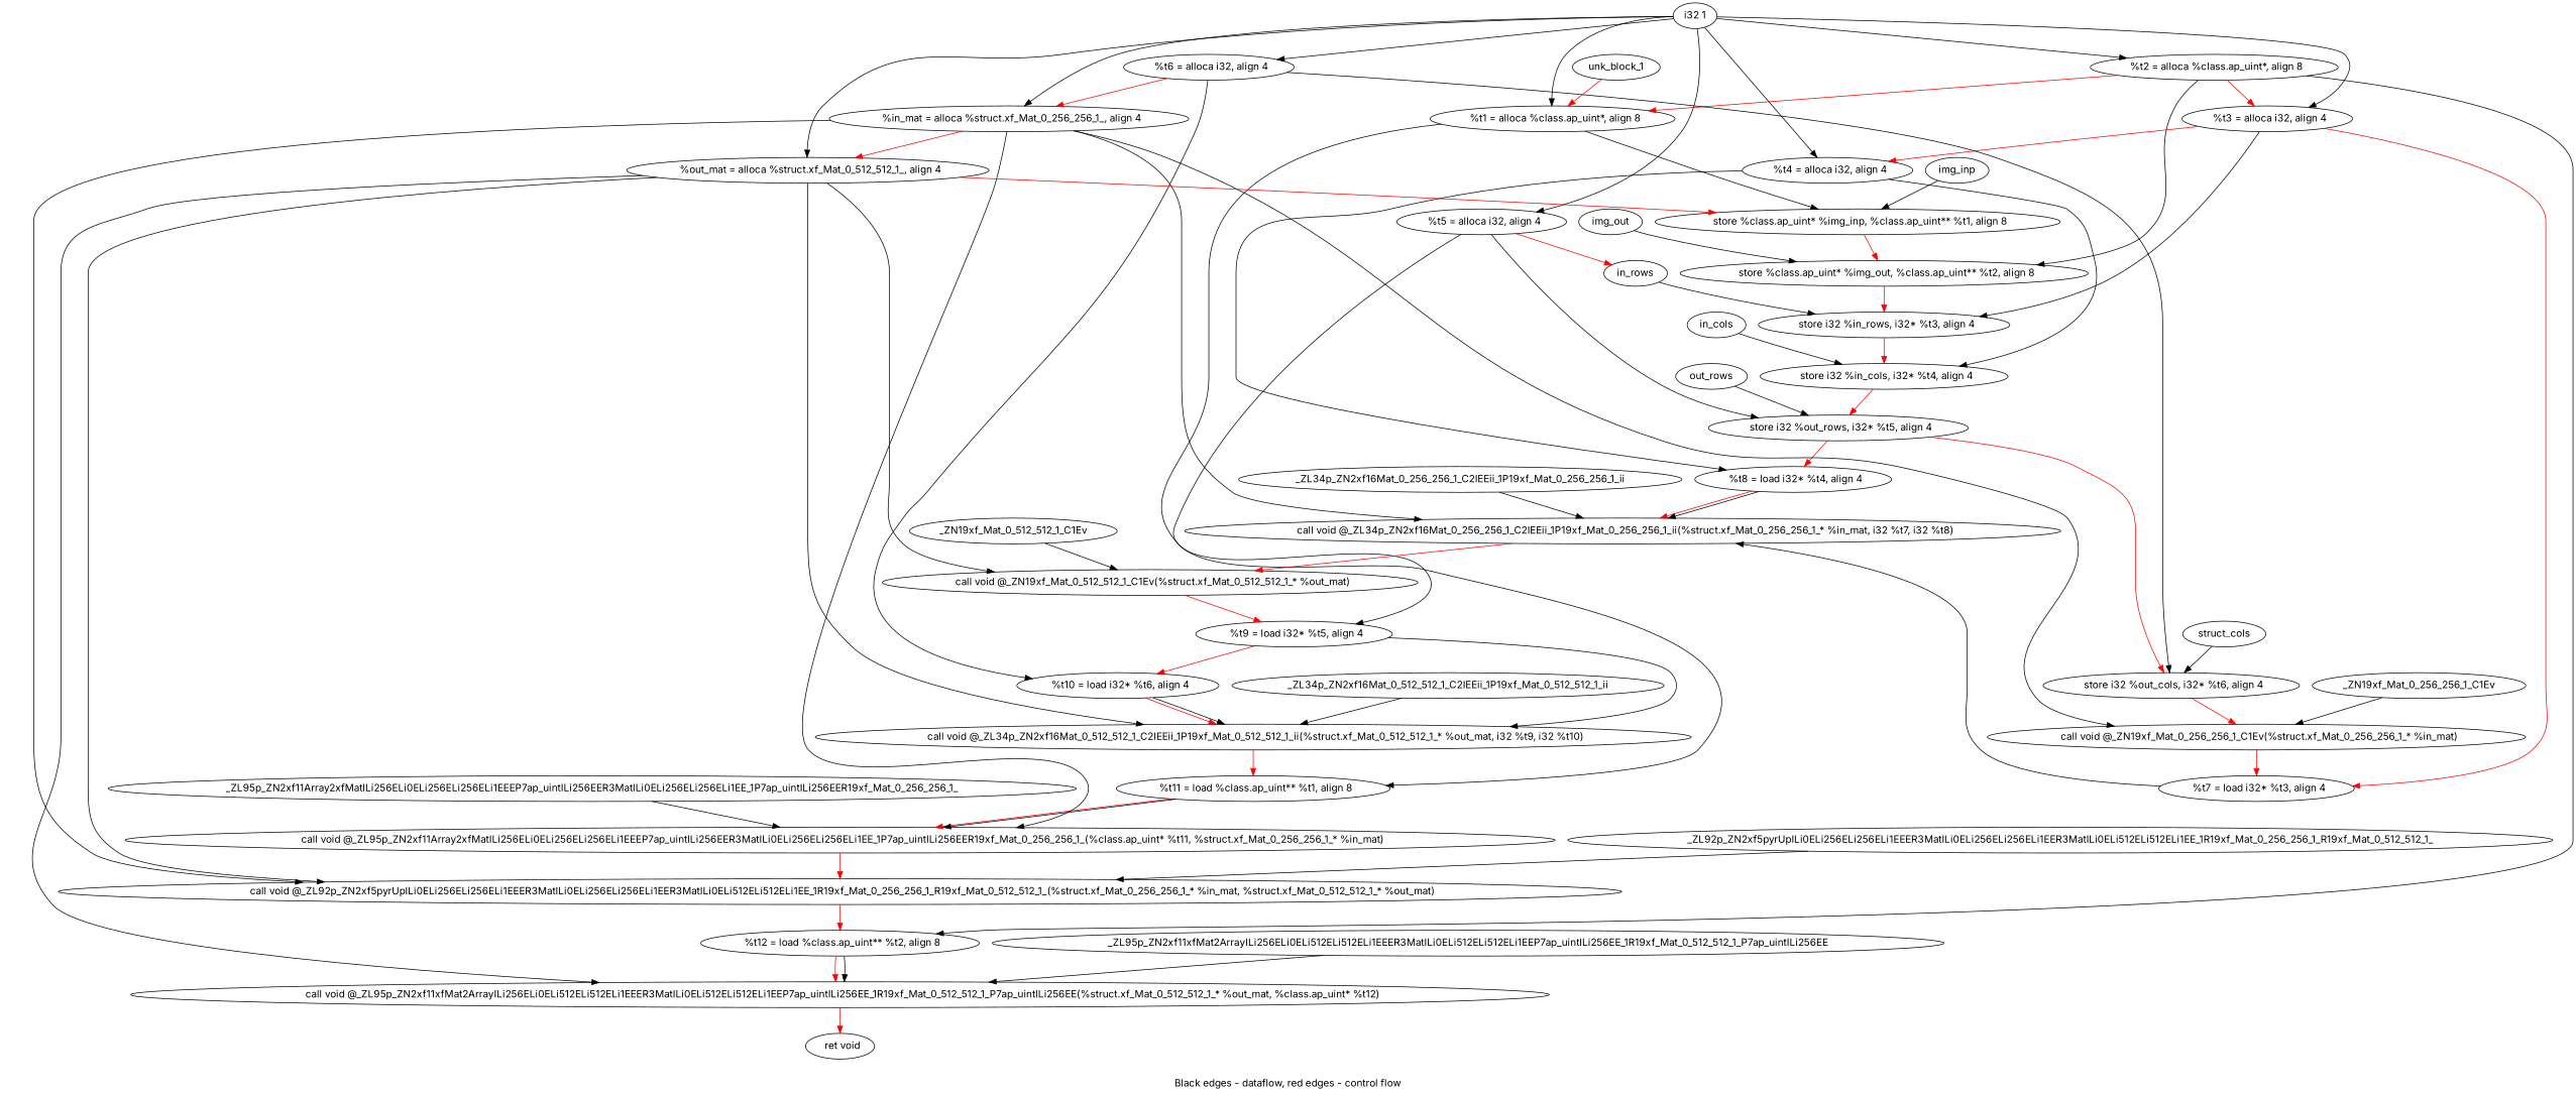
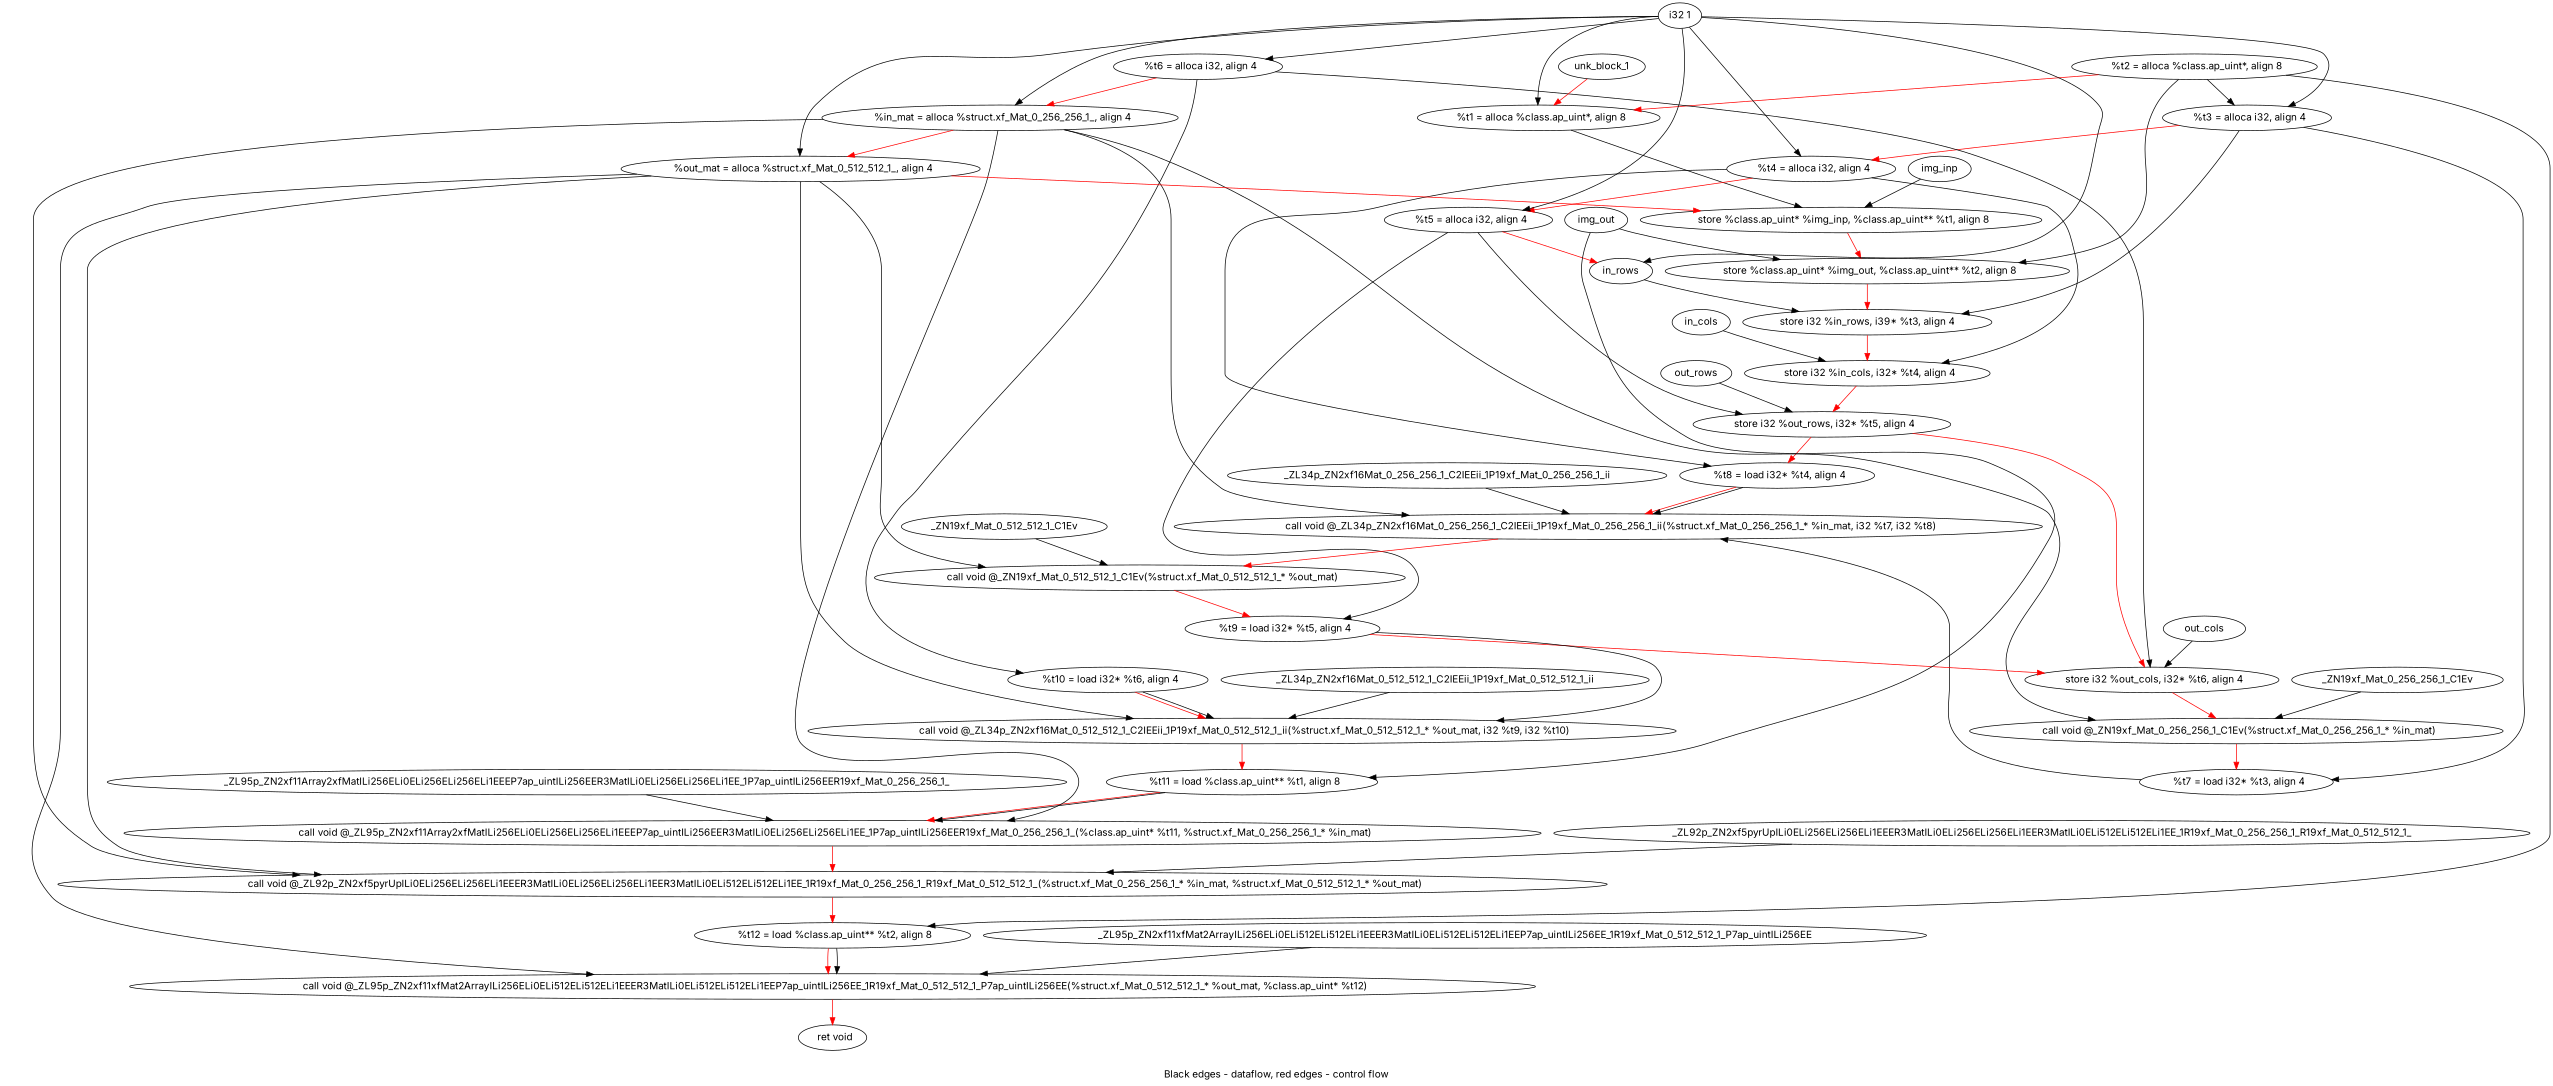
  digraph {
    compound=true
    fontname=Inter
    label="Black edges - dataflow, red edges - control flow"
    node [fontname=Inter]
    edge [fontname=Inter]
    n1 [label="  %t1 = alloca %class.ap_uint*, align 8"]
    n2 [label="  store %class.ap_uint* %img_inp, %class.ap_uint** %t1, align 8"]
    n3 [label="  %t11 = load %class.ap_uint** %t1, align 8"]
    n4 [label="  %t2 = alloca %class.ap_uint*, align 8"]
    n5 [label="  %t3 = alloca i32, align 4"]
    n6 [label="  store %class.ap_uint* %img_out, %class.ap_uint** %t2, align 8"]
    n7 [label="  %t12 = load %class.ap_uint** %t2, align 8"]
    n8 [label="  call void @_ZL95p_ZN2xf11Array2xfMatILi256ELi0ELi256ELi256ELi1EEEP7ap_uintILi256EER3MatILi0ELi256ELi256ELi1EE_1P7ap_uintILi256EER19xf_Mat_0_256_256_1_(%class.ap_uint* %t11, %struct.xf_Mat_0_256_256_1_* %in_mat)"]
    n9 [label="  %t4 = alloca i32, align 4"]
-   n10 [label="  store i32 %in_rows, i32* %t3, align 4"]
+   n10 [label="store i32 %in_rows, i39* %t3, align 4"]
    n11 [label="  %t7 = load i32* %t3, align 4"]
    n12 [label="  call void @_ZL95p_ZN2xf11xfMat2ArrayILi256ELi0ELi512ELi512ELi1EEER3MatILi0ELi512ELi512ELi1EEP7ap_uintILi256EE_1R19xf_Mat_0_512_512_1_P7ap_uintILi256EE(%struct.xf_Mat_0_512_512_1_* %out_mat, %class.ap_uint* %t12)"]
    n13 [label="  %t5 = alloca i32, align 4"]
    n14 [label="  store i32 %in_cols, i32* %t4, align 4"]
    n15 [label="  %t8 = load i32* %t4, align 4"]
    n16 [label="  call void @_ZL34p_ZN2xf16Mat_0_256_256_1_C2IEEii_1P19xf_Mat_0_256_256_1_ii(%struct.xf_Mat_0_256_256_1_* %in_mat, i32 %t7, i32 %t8)"]
    n17 [label="  store i32 %out_rows, i32* %t5, align 4"]
    n18 [label="  %t9 = load i32* %t5, align 4"]
    in_rows
    n20 [label="  %t6 = alloca i32, align 4"]
    n21 [label="  %in_mat = alloca %struct.xf_Mat_0_256_256_1_, align 4"]
    n22 [label="  store i32 %out_cols, i32* %t6, align 4"]
    n23 [label="  %t10 = load i32* %t6, align 4"]
    n24 [label="  call void @_ZL34p_ZN2xf16Mat_0_512_512_1_C2IEEii_1P19xf_Mat_0_512_512_1_ii(%struct.xf_Mat_0_512_512_1_* %out_mat, i32 %t9, i32 %t10)"]
    n25 [label="  %out_mat = alloca %struct.xf_Mat_0_512_512_1_, align 4"]
    n26 [label="  call void @_ZN19xf_Mat_0_256_256_1_C1Ev(%struct.xf_Mat_0_256_256_1_* %in_mat)"]
    n27 [label="  call void @_ZL92p_ZN2xf5pyrUpILi0ELi256ELi256ELi1EEER3MatILi0ELi256ELi256ELi1EER3MatILi0ELi512ELi512ELi1EE_1R19xf_Mat_0_256_256_1_R19xf_Mat_0_512_512_1_(%struct.xf_Mat_0_256_256_1_* %in_mat, %struct.xf_Mat_0_512_512_1_* %out_mat)"]
    n28 [label="  call void @_ZN19xf_Mat_0_512_512_1_C1Ev(%struct.xf_Mat_0_512_512_1_* %out_mat)"]
    n29 [label="  ret void"]
    unk_block_1
    "i32 1"
    img_inp
    img_out
    in_cols
    out_rows
-   out_cols [label=struct_cols]
+   out_cols
    _ZN19xf_Mat_0_256_256_1_C1Ev
    _ZL34p_ZN2xf16Mat_0_256_256_1_C2IEEii_1P19xf_Mat_0_256_256_1_ii
    _ZN19xf_Mat_0_512_512_1_C1Ev
    _ZL34p_ZN2xf16Mat_0_512_512_1_C2IEEii_1P19xf_Mat_0_512_512_1_ii
    _ZL95p_ZN2xf11Array2xfMatILi256ELi0ELi256ELi256ELi1EEEP7ap_uintILi256EER3MatILi0ELi256ELi256ELi1EE_1P7ap_uintILi256EER19xf_Mat_0_256_256_1_
    _ZL92p_ZN2xf5pyrUpILi0ELi256ELi256ELi1EEER3MatILi0ELi256ELi256ELi1EER3MatILi0ELi512ELi512ELi1EE_1R19xf_Mat_0_256_256_1_R19xf_Mat_0_512_512_1_
    _ZL95p_ZN2xf11xfMat2ArrayILi256ELi0ELi512ELi512ELi1EEER3MatILi0ELi512ELi512ELi1EEP7ap_uintILi256EE_1R19xf_Mat_0_512_512_1_P7ap_uintILi256EE
    n1 -> n2
-   n1 -> n3
+   img_out -> n3
    n2 -> n6 [color=red weight=2]
    n3 -> n8 [color=red weight=2]
    n3 -> n8
    n4 -> n1 [color=red weight=2]
-   n4 -> n5 [color=red weight=2]
+   n4 -> n5 [color=black weight=2]
    n4 -> n6
    n4 -> n7
    n5 -> n9 [color=red weight=2]
    n5 -> n10
-   n5 -> n11 [color=red]
+   n5 -> n11
    n6 -> n10 [color=red weight=2]
    n7 -> n12 [color=red weight=2]
    n7 -> n12
    n8 -> n27 [color=red weight=2]
+   n9 -> n13 [color=red weight=2]
    n9 -> n14
    n9 -> n15
    n10 -> n14 [color=red weight=2]
    n11 -> n16
    n12 -> n29 [color=red weight=2]
    n13 -> n17
    n13 -> n18
    n13 -> in_rows [color=red weight=2]
    n14 -> n17 [color=red weight=2]
    n15 -> n16 [color=red weight=2]
    n15 -> n16
    n16 -> n28 [color=red weight=2]
    n17 -> n15 [color=red weight=2]
    n17 -> n22 [color=red weight=2]
-   n18 -> n23 [color=red weight=2]
+   n18 -> n22 [color=red weight=2]
    n18 -> n24
    in_rows -> n10
    n20 -> n21 [color=red weight=2]
    n20 -> n22
    n20 -> n23
    n21 -> n8
    n21 -> n16
    n21 -> n25 [color=red weight=2]
    n21 -> n26
    n21 -> n27
    n22 -> n26 [color=red weight=2]
    n23 -> n24 [color=red weight=2]
    n23 -> n24
    n24 -> n3 [color=red weight=2]
    n25 -> n2 [color=red weight=2]
    n25 -> n12
    n25 -> n24
    n25 -> n27
    n25 -> n28
    n26 -> n11 [color=red weight=2]
    n27 -> n7 [color=red weight=2]
    n28 -> n18 [color=red weight=2]
    unk_block_1 -> n1 [color=red]
    "i32 1" -> n1
-   "i32 1" -> n4
+   "i32 1" -> in_rows
    "i32 1" -> n5
    "i32 1" -> n9
    "i32 1" -> n13
    "i32 1" -> n20
    "i32 1" -> n21
    "i32 1" -> n25
    img_inp -> n2
    img_out -> n6
    in_cols -> n14
    out_rows -> n17
    out_cols -> n22
    _ZN19xf_Mat_0_256_256_1_C1Ev -> n26
    _ZL34p_ZN2xf16Mat_0_256_256_1_C2IEEii_1P19xf_Mat_0_256_256_1_ii -> n16
    _ZN19xf_Mat_0_512_512_1_C1Ev -> n28
    _ZL34p_ZN2xf16Mat_0_512_512_1_C2IEEii_1P19xf_Mat_0_512_512_1_ii -> n24
    _ZL95p_ZN2xf11Array2xfMatILi256ELi0ELi256ELi256ELi1EEEP7ap_uintILi256EER3MatILi0ELi256ELi256ELi1EE_1P7ap_uintILi256EER19xf_Mat_0_256_256_1_ -> n8
    _ZL92p_ZN2xf5pyrUpILi0ELi256ELi256ELi1EEER3MatILi0ELi256ELi256ELi1EER3MatILi0ELi512ELi512ELi1EE_1R19xf_Mat_0_256_256_1_R19xf_Mat_0_512_512_1_ -> n27
    _ZL95p_ZN2xf11xfMat2ArrayILi256ELi0ELi512ELi512ELi1EEER3MatILi0ELi512ELi512ELi1EEP7ap_uintILi256EE_1R19xf_Mat_0_512_512_1_P7ap_uintILi256EE -> n12
  }
